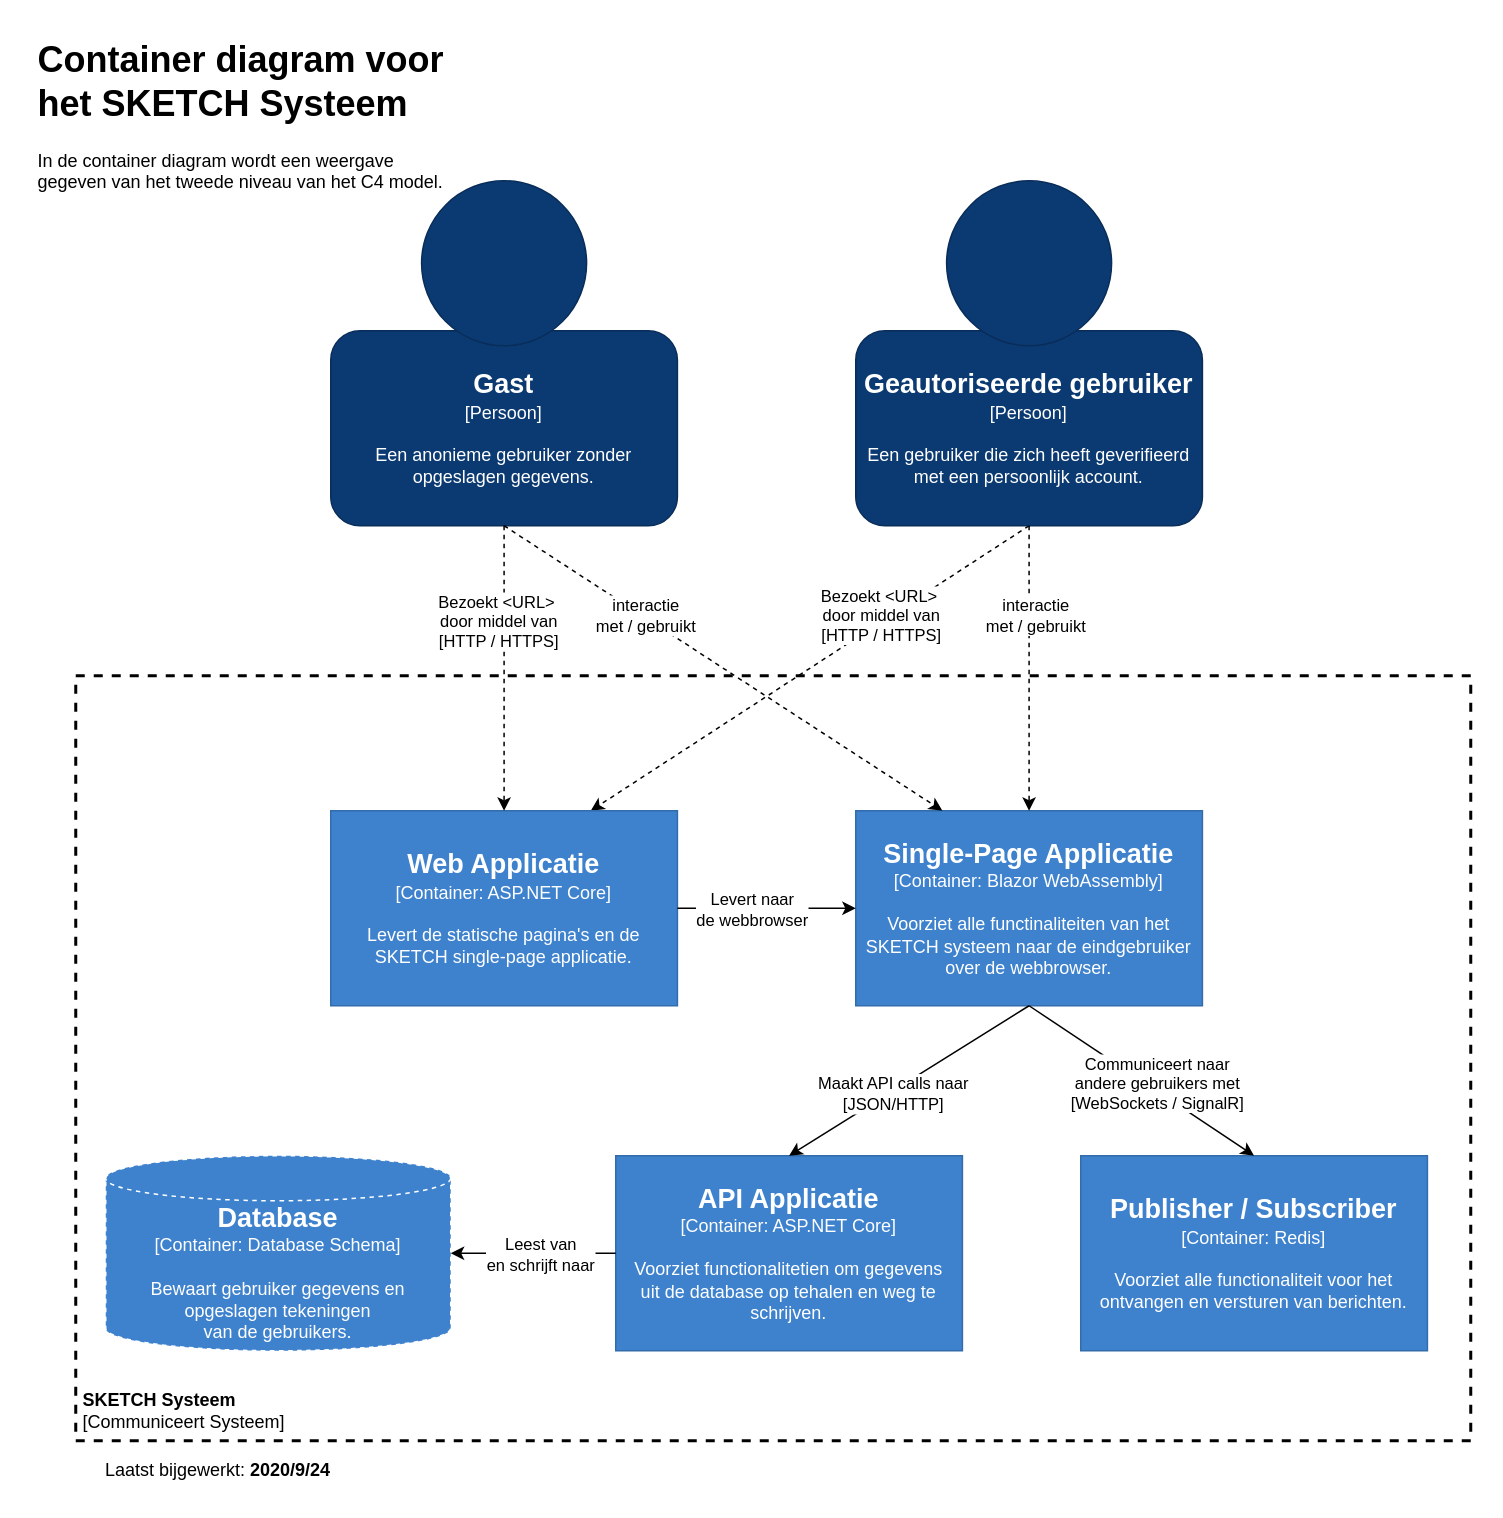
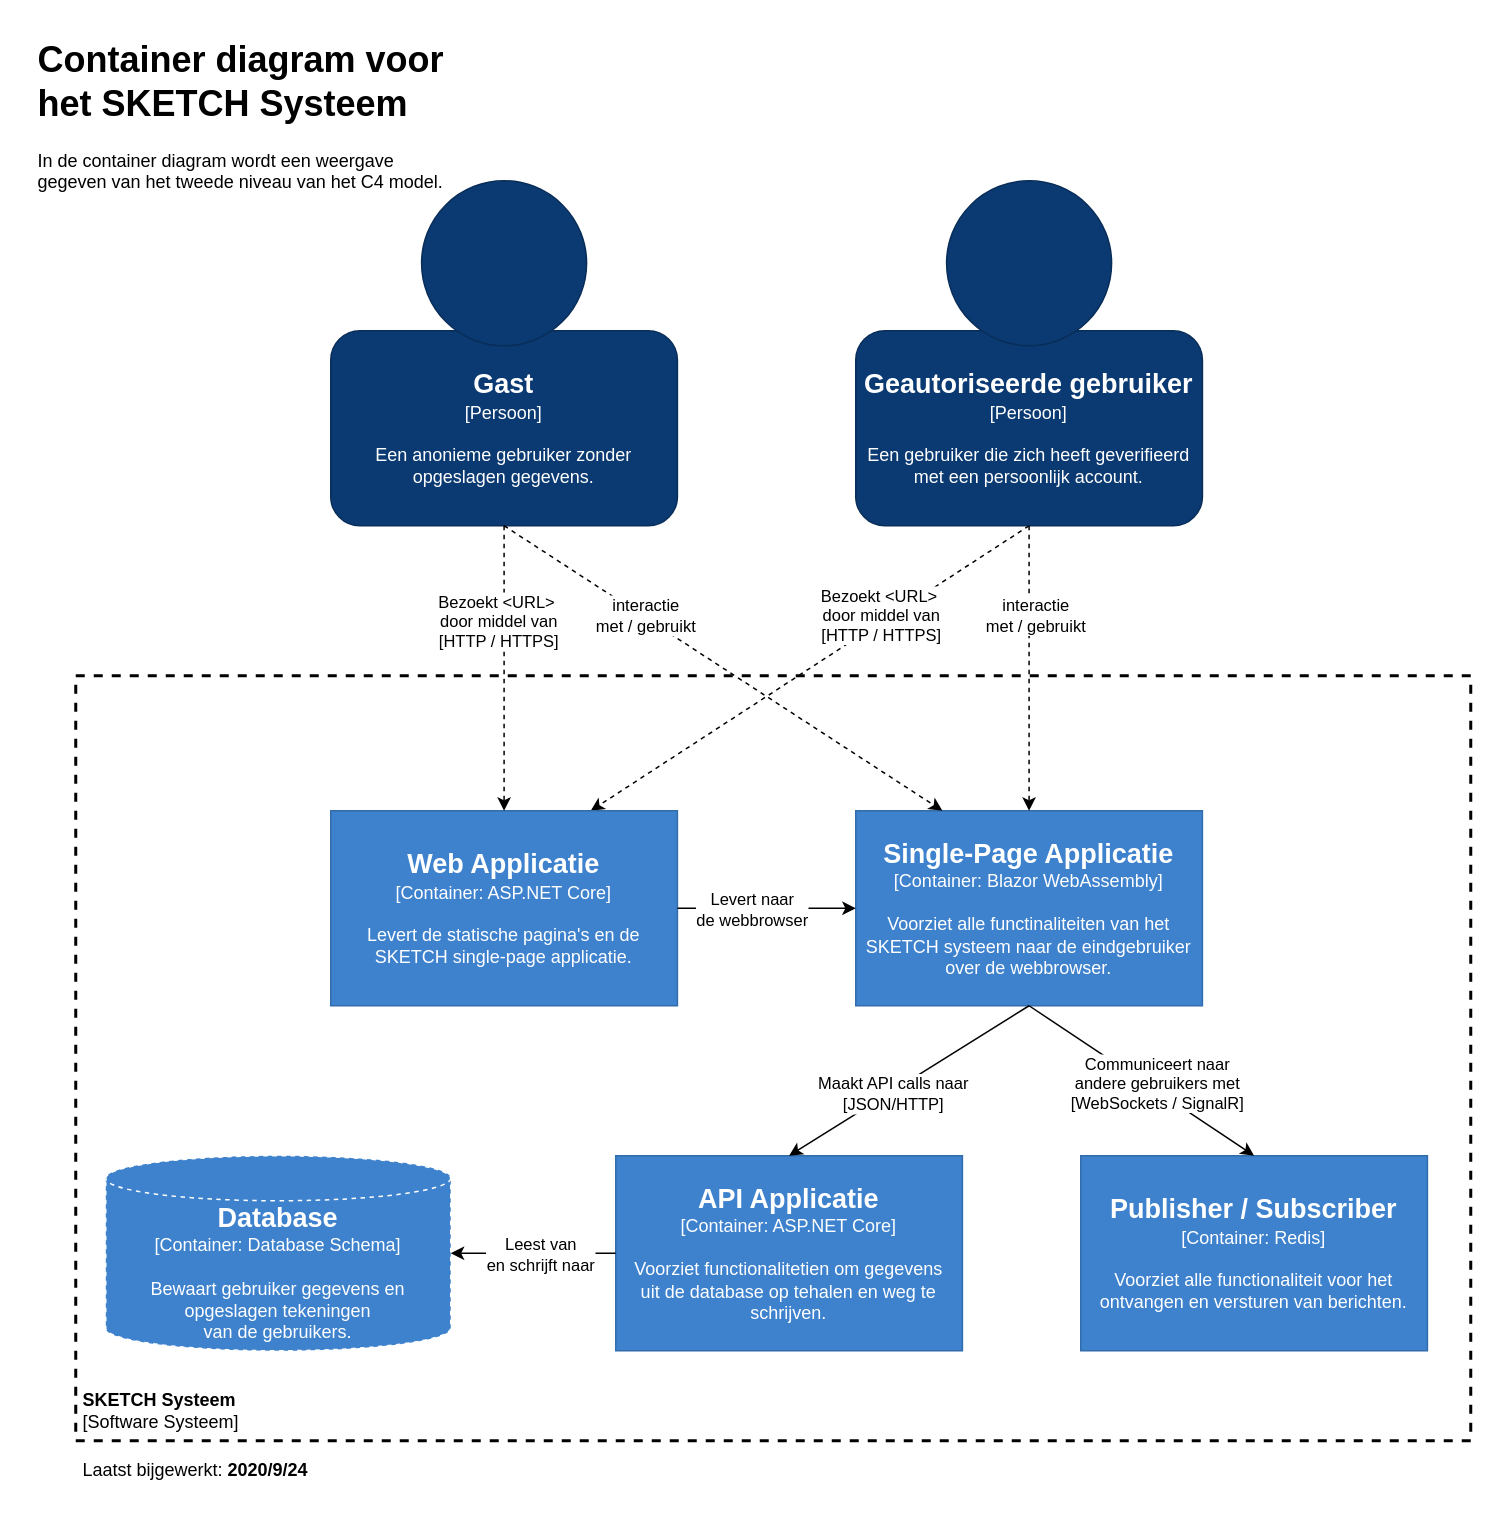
  <mxCell id="0" />
  <mxCell id="1" parent="0" />
- <mxCell id="2" value="&lt;div&gt;&lt;font style=&quot;font-size: 12px&quot;&gt;&lt;b&gt;SKETCH Systeem&lt;/b&gt;&lt;/font&gt;&lt;/div&gt;&lt;font style=&quot;font-size: 12px&quot;&gt;[Communiceert Systeem]&lt;/font&gt;" style="text;html=1;fillColor=none;spacing=5;spacingTop=-20;whiteSpace=wrap;overflow=hidden;rounded=0;dashed=1;verticalAlign=bottom;strokeColor=#000000;strokeWidth=2;" parent="1" vertex="1"><mxGeometry x="50" y="450" width="930" height="510" as="geometry" /></mxCell>
+ <mxCell id="2" value="&lt;div&gt;&lt;font style=&quot;font-size: 12px&quot;&gt;&lt;b&gt;SKETCH Systeem&lt;/b&gt;&lt;/font&gt;&lt;/div&gt;&lt;font style=&quot;font-size: 12px&quot;&gt;[Software Systeem]&lt;/font&gt;" style="text;html=1;fillColor=none;spacing=5;spacingTop=-20;whiteSpace=wrap;overflow=hidden;rounded=0;dashed=1;verticalAlign=bottom;strokeColor=#000000;strokeWidth=2;" parent="1" vertex="1"><mxGeometry x="50" y="450" width="930" height="510" as="geometry" /></mxCell>
  <mxCell id="3" value="" style="endArrow=classic;html=1;entryX=0.75;entryY=0;entryDx=0;entryDy=0;exitX=0.5;exitY=1;exitDx=0;exitDy=0;dashed=1;fontStyle=1" edge="1" parent="1" source="7" target="11"><mxGeometry width="50" height="50" relative="1" as="geometry"><mxPoint x="415.555" y="410" as="sourcePoint" /><mxPoint x="393.332" y="470" as="targetPoint" /></mxGeometry></mxCell>
  <mxCell id="4" value="&lt;div&gt;Bezoekt &amp;lt;URL&amp;gt;&amp;nbsp; &lt;br&gt;&lt;/div&gt;&lt;div&gt;door middel van&lt;br&gt;&lt;/div&gt;&lt;div&gt;[HTTP / HTTPS]&lt;br&gt;&lt;/div&gt;" style="edgeLabel;html=1;align=center;verticalAlign=middle;resizable=0;points=[];" vertex="1" connectable="0" parent="3"><mxGeometry x="-0.332" y="-4" relative="1" as="geometry"><mxPoint as="offset" /></mxGeometry></mxCell>
  <mxCell id="5" value="&lt;div&gt;&lt;font size=&quot;1&quot;&gt;&lt;b&gt;&lt;font style=&quot;font-size: 18px&quot; color=&quot;#FFFFFF&quot;&gt;Gast&lt;/font&gt;&lt;/b&gt;&lt;/font&gt;&lt;/div&gt;&lt;div&gt;&lt;font color=&quot;#FFFFFF&quot;&gt;[Persoon]&lt;br&gt;&lt;/font&gt;&lt;/div&gt;&lt;div&gt;&lt;font color=&quot;#FFFFFF&quot;&gt;&lt;br&gt;&lt;/font&gt;&lt;/div&gt;&lt;div&gt;&lt;font color=&quot;#FFFFFF&quot;&gt;Een anonieme gebruiker zonder opgeslagen gegevens.&lt;br&gt;&lt;/font&gt;&lt;/div&gt;" style="rounded=1;whiteSpace=wrap;html=1;fillColor=#0B3A72;strokeColor=#092D59;" parent="1" vertex="1"><mxGeometry x="220" y="220" width="231.11" height="130" as="geometry" /></mxCell>
  <mxCell id="6" value="" style="ellipse;whiteSpace=wrap;html=1;aspect=fixed;fillColor=#0B3A72;strokeColor=#092D59;" parent="1" vertex="1"><mxGeometry x="280.56" y="120" width="110" height="110" as="geometry" /></mxCell>
  <mxCell id="7" value="&lt;div&gt;&lt;font size=&quot;1&quot;&gt;&lt;b&gt;&lt;font style=&quot;font-size: 18px&quot; color=&quot;#FFFFFF&quot;&gt;Geautoriseerde gebruiker&lt;br&gt;&lt;/font&gt;&lt;/b&gt;&lt;/font&gt;&lt;/div&gt;&lt;div&gt;&lt;font color=&quot;#FFFFFF&quot;&gt;[Persoon]&lt;br&gt;&lt;/font&gt;&lt;/div&gt;&lt;div&gt;&lt;font color=&quot;#FFFFFF&quot;&gt;&lt;br&gt;&lt;/font&gt;&lt;/div&gt;&lt;div&gt;&lt;font color=&quot;#FFFFFF&quot;&gt;Een gebruiker die zich heeft geverifieerd met een persoonlijk account.&lt;br&gt;&lt;/font&gt;&lt;/div&gt;" style="rounded=1;whiteSpace=wrap;html=1;fillColor=#0B3A72;strokeColor=#092D59;" parent="1" vertex="1"><mxGeometry x="570" y="220" width="231.11" height="130" as="geometry" /></mxCell>
  <mxCell id="8" value="" style="ellipse;whiteSpace=wrap;html=1;aspect=fixed;fillColor=#0B3A72;strokeColor=#092D59;" parent="1" vertex="1"><mxGeometry x="630.56" y="120" width="110" height="110" as="geometry" /></mxCell>
  <mxCell id="9" value="&lt;h1&gt;Container diagram voor het SKETCH Systeem&lt;br&gt;&lt;/h1&gt;&lt;p&gt;In de container diagram wordt een weergave gegeven van het tweede niveau van het C4 model.&lt;/p&gt;" style="text;html=1;strokeColor=none;fillColor=none;spacing=5;spacingTop=-20;whiteSpace=wrap;overflow=hidden;rounded=0;" parent="1" vertex="1"><mxGeometry x="20" y="20" width="280" height="120" as="geometry" /></mxCell>
- <mxCell id="10" value="Laatst bijgewerkt: &lt;b&gt;2020/9/24&lt;/b&gt;" style="text;html=1;strokeColor=none;fillColor=none;align=center;verticalAlign=middle;whiteSpace=wrap;rounded=0;" parent="1" vertex="1"><mxGeometry x="65" y="970" width="160" height="20" as="geometry" /></mxCell>
+ <mxCell id="10" value="Laatst bijgewerkt: &lt;b&gt;2020/9/24&lt;/b&gt;" style="text;html=1;strokeColor=none;fillColor=none;align=center;verticalAlign=middle;whiteSpace=wrap;rounded=0;" parent="1" vertex="1"><mxGeometry x="50" y="970" width="160" height="20" as="geometry" /></mxCell>
  <mxCell id="11" value="&lt;div&gt;&lt;font size=&quot;1&quot;&gt;&lt;b&gt;&lt;font style=&quot;font-size: 18px&quot; color=&quot;#FFFFFF&quot;&gt;Web Applicatie&lt;br&gt;&lt;/font&gt;&lt;/b&gt;&lt;/font&gt;&lt;/div&gt;&lt;div&gt;&lt;font color=&quot;#FFFFFF&quot;&gt;[Container: ASP.NET Core]&lt;br&gt;&lt;/font&gt;&lt;/div&gt;&lt;div&gt;&lt;font color=&quot;#FFFFFF&quot;&gt;&lt;br&gt;&lt;/font&gt;&lt;/div&gt;&lt;div&gt;&lt;font color=&quot;#FFFFFF&quot;&gt;Levert de statische pagina's en de SKETCH single-page applicatie.&lt;br&gt;&lt;/font&gt;&lt;/div&gt;" style="rounded=0;whiteSpace=wrap;html=1;fillColor=#3E82CE;strokeColor=#336CAB;" parent="1" vertex="1"><mxGeometry x="220" y="540" width="231.11" height="130" as="geometry" /></mxCell>
  <mxCell id="12" value="&lt;div&gt;&lt;font size=&quot;1&quot;&gt;&lt;b&gt;&lt;font style=&quot;font-size: 18px&quot; color=&quot;#FFFFFF&quot;&gt;Single-Page Applicatie&lt;br&gt;&lt;/font&gt;&lt;/b&gt;&lt;/font&gt;&lt;/div&gt;&lt;div&gt;&lt;font color=&quot;#FFFFFF&quot;&gt;[Container: Blazor WebAssembly]&lt;br&gt;&lt;/font&gt;&lt;/div&gt;&lt;div&gt;&lt;font color=&quot;#FFFFFF&quot;&gt;&lt;br&gt;&lt;/font&gt;&lt;/div&gt;&lt;div&gt;&lt;font color=&quot;#FFFFFF&quot;&gt;Voorziet alle functinaliteiten van het SKETCH systeem naar de eindgebruiker over de webbrowser.&lt;br&gt;&lt;/font&gt;&lt;/div&gt;" style="rounded=0;whiteSpace=wrap;html=1;fillColor=#3E82CE;strokeColor=#336CAB;" parent="1" vertex="1"><mxGeometry x="570" y="540" width="231.11" height="130" as="geometry" /></mxCell>
  <mxCell id="13" value="&lt;div&gt;&lt;font size=&quot;1&quot;&gt;&lt;b&gt;&lt;font style=&quot;font-size: 18px&quot; color=&quot;#FFFFFF&quot;&gt;API Applicatie&lt;br&gt;&lt;/font&gt;&lt;/b&gt;&lt;/font&gt;&lt;/div&gt;&lt;div&gt;&lt;font color=&quot;#FFFFFF&quot;&gt;[Container: ASP.NET Core]&lt;br&gt;&lt;/font&gt;&lt;/div&gt;&lt;div&gt;&lt;font color=&quot;#FFFFFF&quot;&gt;&lt;br&gt;&lt;/font&gt;&lt;/div&gt;&lt;div&gt;&lt;font color=&quot;#FFFFFF&quot;&gt;Voorziet functionalitetien om gegevens &lt;br&gt;&lt;/font&gt;&lt;/div&gt;&lt;div&gt;&lt;font color=&quot;#FFFFFF&quot;&gt;uit de database op tehalen en weg te schrijven.&lt;br&gt;&lt;/font&gt;&lt;/div&gt;" style="rounded=0;whiteSpace=wrap;html=1;fillColor=#3E82CE;strokeColor=#336CAB;" parent="1" vertex="1"><mxGeometry x="410" y="770" width="231.11" height="130" as="geometry" /></mxCell>
  <mxCell id="14" value="&lt;div&gt;&lt;font size=&quot;1&quot;&gt;&lt;b&gt;&lt;font style=&quot;font-size: 18px&quot; color=&quot;#FFFFFF&quot;&gt;Publisher / Subscriber&lt;br&gt;&lt;/font&gt;&lt;/b&gt;&lt;/font&gt;&lt;/div&gt;&lt;div&gt;&lt;font color=&quot;#FFFFFF&quot;&gt;[Container: Redis]&lt;br&gt;&lt;/font&gt;&lt;/div&gt;&lt;div&gt;&lt;font color=&quot;#FFFFFF&quot;&gt;&lt;br&gt;&lt;/font&gt;&lt;/div&gt;&lt;div&gt;&lt;font color=&quot;#FFFFFF&quot;&gt;Voorziet alle functionaliteit voor het ontvangen en versturen van berichten.&lt;br&gt;&lt;/font&gt;&lt;/div&gt;" style="rounded=0;whiteSpace=wrap;html=1;fillColor=#3E82CE;strokeColor=#336CAB;" parent="1" vertex="1"><mxGeometry x="720" y="770" width="231.11" height="130" as="geometry" /></mxCell>
  <mxCell id="15" value="&lt;div&gt;&lt;font size=&quot;1&quot;&gt;&lt;b&gt;&lt;font style=&quot;font-size: 18px&quot; color=&quot;#FFFFFF&quot;&gt;Database&lt;br&gt;&lt;/font&gt;&lt;/b&gt;&lt;/font&gt;&lt;/div&gt;&lt;div&gt;&lt;font color=&quot;#FFFFFF&quot;&gt;[Container: Database Schema]&lt;br&gt;&lt;/font&gt;&lt;/div&gt;&lt;div&gt;&lt;font color=&quot;#FFFFFF&quot;&gt;&lt;br&gt;&lt;/font&gt;&lt;/div&gt;&lt;div&gt;&lt;font color=&quot;#FFFFFF&quot;&gt;Bewaart gebruiker gegevens en opgeslagen tekeningen&lt;/font&gt;&lt;/div&gt;&lt;div&gt;&lt;font color=&quot;#FFFFFF&quot;&gt; van de gebruikers.&lt;br&gt;&lt;/font&gt;&lt;/div&gt;" style="shape=cylinder3;whiteSpace=wrap;html=1;boundedLbl=1;backgroundOutline=1;size=15;rounded=0;dashed=1;fillColor=#3E82CE;strokeColor=#FFFFFF;" parent="1" vertex="1"><mxGeometry x="70" y="770" width="230" height="130" as="geometry" /></mxCell>
  <mxCell id="16" value="" style="endArrow=classic;html=1;entryX=0.5;entryY=0;entryDx=0;entryDy=0;exitX=0.5;exitY=1;exitDx=0;exitDy=0;dashed=1;" parent="1" source="5" target="11" edge="1"><mxGeometry width="50" height="50" relative="1" as="geometry"><mxPoint x="70" y="470" as="sourcePoint" /><mxPoint x="277.777" y="500" as="targetPoint" /></mxGeometry></mxCell>
  <mxCell id="17" value="&lt;div&gt;Bezoekt &amp;lt;URL&amp;gt;&amp;nbsp; &lt;br&gt;&lt;/div&gt;&lt;div&gt;door middel van&lt;br&gt;&lt;/div&gt;&lt;div&gt;[HTTP / HTTPS]&lt;br&gt;&lt;/div&gt;" style="edgeLabel;html=1;align=center;verticalAlign=middle;resizable=0;points=[];" parent="16" vertex="1" connectable="0"><mxGeometry x="-0.332" y="-4" relative="1" as="geometry"><mxPoint as="offset" /></mxGeometry></mxCell>
  <mxCell id="18" value="" style="endArrow=classic;html=1;exitX=0.5;exitY=1;exitDx=0;exitDy=0;dashed=1;entryX=0.5;entryY=0;entryDx=0;entryDy=0;" parent="1" source="7" target="12" edge="1"><mxGeometry width="50" height="50" relative="1" as="geometry"><mxPoint x="430.005" y="380" as="sourcePoint" /><mxPoint x="430.005" y="480" as="targetPoint" /></mxGeometry></mxCell>
  <mxCell id="19" value="&lt;div&gt;interactie &lt;br&gt;&lt;/div&gt;&lt;div&gt;met / gebruikt&lt;br&gt;&lt;/div&gt;" style="edgeLabel;html=1;align=center;verticalAlign=middle;resizable=0;points=[];" parent="18" vertex="1" connectable="0"><mxGeometry x="-0.217" y="-1" relative="1" as="geometry"><mxPoint x="5.44" y="-14.48" as="offset" /></mxGeometry></mxCell>
  <mxCell id="20" value="" style="endArrow=classic;html=1;exitX=1;exitY=0.5;exitDx=0;exitDy=0;entryX=0;entryY=0.5;entryDx=0;entryDy=0;" parent="1" source="11" target="12" edge="1"><mxGeometry width="50" height="50" relative="1" as="geometry"><mxPoint x="460" y="750" as="sourcePoint" /><mxPoint x="510" y="700" as="targetPoint" /></mxGeometry></mxCell>
  <mxCell id="21" value="&lt;div&gt;Levert naar &lt;br&gt;&lt;/div&gt;&lt;div&gt;de webbrowser&lt;/div&gt;" style="edgeLabel;html=1;align=center;verticalAlign=middle;resizable=0;points=[];" parent="20" vertex="1" connectable="0"><mxGeometry x="-0.402" y="3" relative="1" as="geometry"><mxPoint x="13.03" y="3" as="offset" /></mxGeometry></mxCell>
  <mxCell id="22" value="" style="endArrow=classic;html=1;entryX=0.5;entryY=0;entryDx=0;entryDy=0;exitX=0.5;exitY=1;exitDx=0;exitDy=0;" parent="1" source="12" target="13" edge="1"><mxGeometry width="50" height="50" relative="1" as="geometry"><mxPoint x="530" y="730" as="sourcePoint" /><mxPoint x="580" y="680" as="targetPoint" /></mxGeometry></mxCell>
  <mxCell id="23" value="&lt;div&gt;Maakt API calls naar&lt;br&gt;&lt;/div&gt;&lt;div&gt;[JSON/HTTP]&lt;br&gt;&lt;/div&gt;" style="edgeLabel;html=1;align=center;verticalAlign=middle;resizable=0;points=[];" parent="22" vertex="1" connectable="0"><mxGeometry x="0.144" y="2" relative="1" as="geometry"><mxPoint x="-1" as="offset" /></mxGeometry></mxCell>
  <mxCell id="24" value="" style="endArrow=classic;html=1;exitX=0.5;exitY=1;exitDx=0;exitDy=0;entryX=0.5;entryY=0;entryDx=0;entryDy=0;" parent="1" source="12" target="14" edge="1"><mxGeometry width="50" height="50" relative="1" as="geometry"><mxPoint x="730" y="770" as="sourcePoint" /><mxPoint x="780" y="720" as="targetPoint" /></mxGeometry></mxCell>
  <mxCell id="25" value="&lt;div&gt;Communiceert naar &lt;br&gt;&lt;/div&gt;&lt;div&gt;andere gebruikers met&lt;/div&gt;&lt;div&gt;[WebSockets / SignalR]&lt;br&gt;&lt;/div&gt;" style="edgeLabel;html=1;align=center;verticalAlign=middle;resizable=0;points=[];" parent="24" vertex="1" connectable="0"><mxGeometry x="-0.155" y="-1" relative="1" as="geometry"><mxPoint x="21.86" y="8.65" as="offset" /></mxGeometry></mxCell>
  <mxCell id="26" value="" style="endArrow=classic;html=1;entryX=1;entryY=0.5;entryDx=0;entryDy=0;entryPerimeter=0;exitX=0;exitY=0.5;exitDx=0;exitDy=0;" parent="1" source="13" target="15" edge="1"><mxGeometry width="50" height="50" relative="1" as="geometry"><mxPoint x="320" y="960" as="sourcePoint" /><mxPoint x="370" y="910" as="targetPoint" /></mxGeometry></mxCell>
  <mxCell id="27" value="&lt;div&gt;Leest van &lt;br&gt;&lt;/div&gt;&lt;div&gt;en schrijft naar&lt;/div&gt;" style="edgeLabel;html=1;align=center;verticalAlign=middle;resizable=0;points=[];" parent="26" vertex="1" connectable="0"><mxGeometry x="-0.309" relative="1" as="geometry"><mxPoint x="-12.29" as="offset" /></mxGeometry></mxCell>
  <mxCell id="28" value="" style="endArrow=classic;html=1;entryX=0.25;entryY=0;entryDx=0;entryDy=0;exitX=0.5;exitY=1;exitDx=0;exitDy=0;dashed=1;" edge="1" parent="1" source="5" target="12"><mxGeometry width="50" height="50" relative="1" as="geometry"><mxPoint x="405.555" y="370" as="sourcePoint" /><mxPoint x="277.777" y="470" as="targetPoint" /></mxGeometry></mxCell>
  <mxCell id="29" value="&lt;div&gt;interactie &lt;br&gt;&lt;/div&gt;&lt;div&gt;met / gebruikt&lt;br&gt;&lt;/div&gt;" style="edgeLabel;html=1;align=center;verticalAlign=middle;resizable=0;points=[];labelBackgroundColor=#ffffff;" vertex="1" connectable="0" parent="28"><mxGeometry x="-0.332" y="-4" relative="1" as="geometry"><mxPoint x="-1.09" y="-6.89" as="offset" /></mxGeometry></mxCell>
